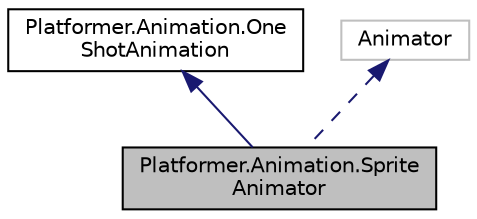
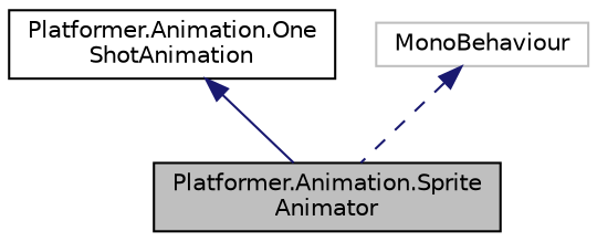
  digraph {
    node [color=black fillcolor=white fontname=Helvetica fontsize=10 shape=record style=filled]
    edge [color=midnightblue dir=back fontname=Helvetica fontsize=10 labelfontname=Helvetica labelfontsize=10]
    n1 [fillcolor=grey75 fontcolor=black height=0.2 label="Platformer.Animation.Sprite\lAnimator" width=0.4]
    n2 [height=0.2 label="Platformer.Animation.One\lShotAnimation" width=0.4]
-   n3 [color=grey75 height=0.2 label=Animator width=0.4]
+   n3 [color=grey75 height=0.2 label=MonoBehaviour width=0.4]
    n2 -> n1 [style=solid]
    n3 -> n1 [style=dashed]
  }
